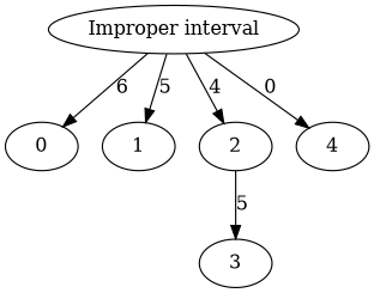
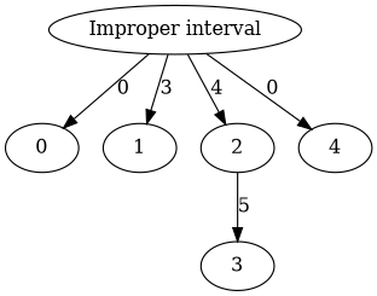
  digraph {
    n1 [label=0]
    n2 [label=1]
    n3 [label=2]
    n4 [label=3]
    n5 [label=4]
    n6 [label="Improper interval"]
    n3 -> n4 [label=5]
-   n6 -> n1 [label=6]
-   n6 -> n2 [label=5]
+   n6 -> n1 [label=0]
+   n6 -> n2 [label=3]
    n6 -> n3 [label=4]
    n6 -> n5 [label=0]
  }
